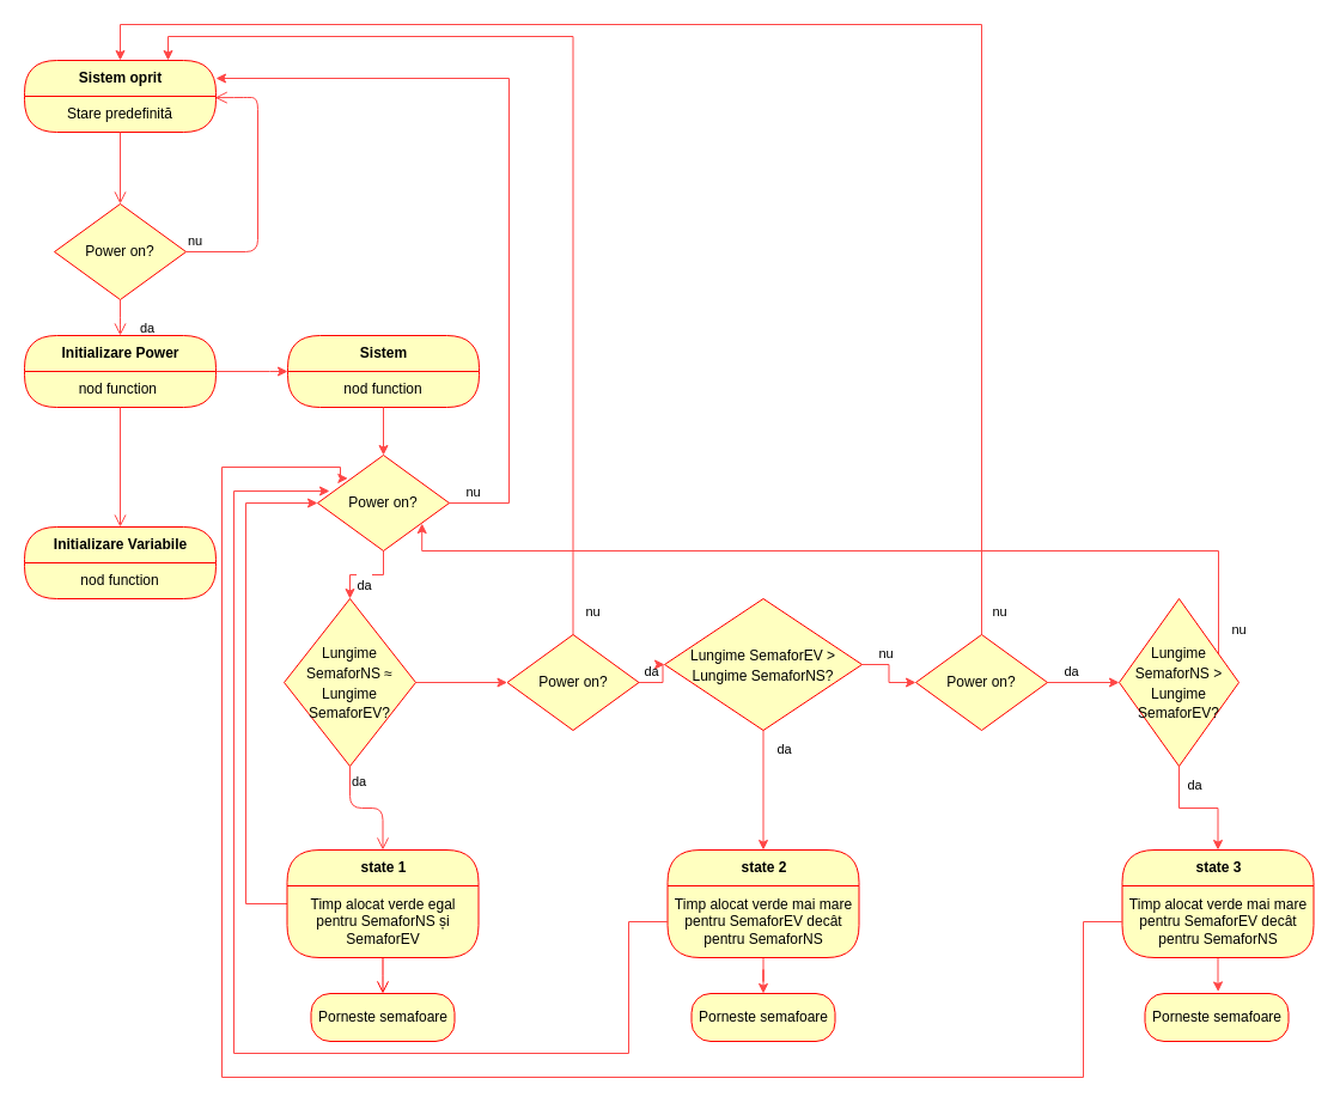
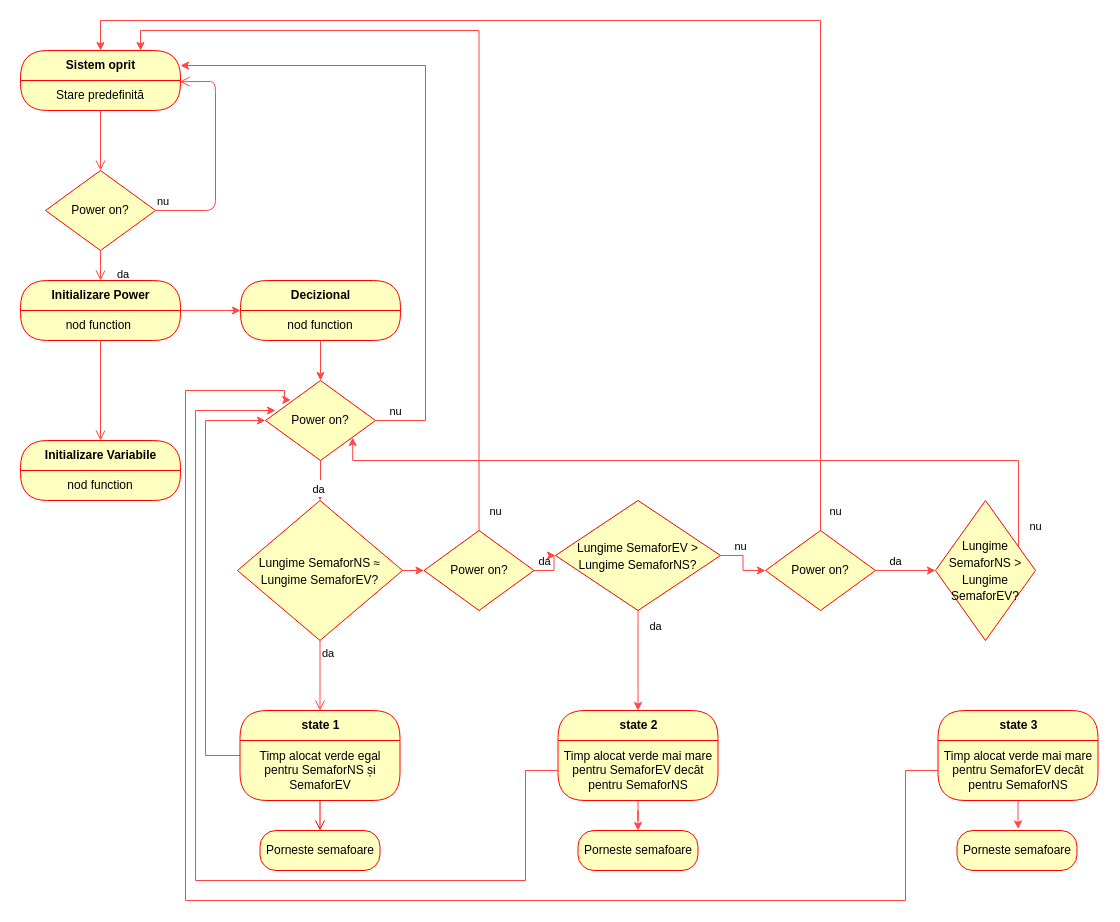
  <mxCell id="0" />
  <mxCell id="1" parent="0" />
  <mxCell id="2" value="Power on?" style="rhombus;whiteSpace=wrap;html=1;fillColor=#ffffc0;strokeColor=#ff0000;" parent="1" vertex="1"><mxGeometry x="45" y="170" width="110" height="80" as="geometry" /></mxCell>
  <mxCell id="3" value="nu" style="edgeStyle=orthogonalEdgeStyle;html=1;align=left;verticalAlign=bottom;endArrow=open;endSize=8;strokeColor=#FF4545;entryX=0.995;entryY=0.038;entryDx=0;entryDy=0;entryPerimeter=0;" parent="1" source="2" target="21" edge="1"><mxGeometry x="-1" relative="1" as="geometry"><mxPoint x="285" y="110" as="targetPoint" /><Array as="points"><mxPoint x="215" y="210" /><mxPoint x="215" y="81" /><mxPoint x="205" y="81" /></Array></mxGeometry></mxCell>
  <mxCell id="4" value="da" style="edgeStyle=orthogonalEdgeStyle;html=1;align=left;verticalAlign=top;endArrow=open;endSize=8;strokeColor=#FF4545;" parent="1" source="2" edge="1"><mxGeometry x="0.024" y="16" relative="1" as="geometry"><mxPoint x="100" y="280" as="targetPoint" /><mxPoint x="-1" y="-5" as="offset" /></mxGeometry></mxCell>
  <mxCell id="5" value="" style="edgeStyle=orthogonalEdgeStyle;rounded=0;orthogonalLoop=1;jettySize=auto;html=1;strokeColor=#FF4545;" parent="1" source="6" target="12" edge="1"><mxGeometry relative="1" as="geometry"><Array as="points"><mxPoint x="225" y="310" /><mxPoint x="225" y="310" /></Array></mxGeometry></mxCell>
  <mxCell id="6" value="Initializare Power" style="swimlane;html=1;fontStyle=1;align=center;verticalAlign=middle;childLayout=stackLayout;horizontal=1;startSize=30;horizontalStack=0;resizeParent=0;resizeLast=1;container=0;fontColor=#000000;collapsible=0;rounded=1;arcSize=30;strokeColor=#ff0000;fillColor=#ffffc0;swimlaneFillColor=#ffffc0;" parent="1" vertex="1"><mxGeometry x="20" y="280" width="160" height="60" as="geometry" /></mxCell>
  <mxCell id="7" value="nod function&amp;nbsp;" style="text;html=1;strokeColor=none;fillColor=none;align=center;verticalAlign=middle;spacingLeft=4;spacingRight=4;whiteSpace=wrap;overflow=hidden;rotatable=0;fontColor=#000000;" parent="6" vertex="1"><mxGeometry y="30" width="160" height="30" as="geometry" /></mxCell>
  <mxCell id="8" value="" style="edgeStyle=orthogonalEdgeStyle;html=1;verticalAlign=bottom;endArrow=open;endSize=8;strokeColor=#FF4545;entryX=0.5;entryY=0;entryDx=0;entryDy=0;" parent="1" source="6" target="9" edge="1"><mxGeometry relative="1" as="geometry"><mxPoint x="100" y="400" as="targetPoint" /></mxGeometry></mxCell>
  <mxCell id="9" value="Initializare Variabile" style="swimlane;html=1;fontStyle=1;align=center;verticalAlign=middle;childLayout=stackLayout;horizontal=1;startSize=30;horizontalStack=0;resizeParent=0;resizeLast=1;container=0;fontColor=#000000;collapsible=0;rounded=1;arcSize=30;strokeColor=#ff0000;fillColor=#ffffc0;swimlaneFillColor=#ffffc0;" parent="1" vertex="1"><mxGeometry x="20" y="440" width="160" height="60" as="geometry" /></mxCell>
  <mxCell id="10" value="nod function" style="text;html=1;strokeColor=none;fillColor=none;align=center;verticalAlign=middle;spacingLeft=4;spacingRight=4;whiteSpace=wrap;overflow=hidden;rotatable=0;fontColor=#000000;" parent="9" vertex="1"><mxGeometry y="30" width="160" height="30" as="geometry" /></mxCell>
- <mxCell id="11" value="Sistem" style="swimlane;html=1;fontStyle=1;align=center;verticalAlign=middle;childLayout=stackLayout;horizontal=1;startSize=30;horizontalStack=0;resizeParent=0;resizeLast=1;container=0;fontColor=#000000;collapsible=0;rounded=1;arcSize=30;strokeColor=#ff0000;fillColor=#ffffc0;swimlaneFillColor=#ffffc0;" parent="1" vertex="1"><mxGeometry x="240" y="280" width="160" height="60" as="geometry" /></mxCell>
+ <mxCell id="11" value="Decizional" style="swimlane;html=1;fontStyle=1;align=center;verticalAlign=middle;childLayout=stackLayout;horizontal=1;startSize=30;horizontalStack=0;resizeParent=0;resizeLast=1;container=0;fontColor=#000000;collapsible=0;rounded=1;arcSize=30;strokeColor=#ff0000;fillColor=#ffffc0;swimlaneFillColor=#ffffc0;" parent="1" vertex="1"><mxGeometry x="240" y="280" width="160" height="60" as="geometry" /></mxCell>
  <mxCell id="12" value="nod function" style="text;html=1;strokeColor=none;fillColor=none;align=center;verticalAlign=middle;spacingLeft=4;spacingRight=4;whiteSpace=wrap;overflow=hidden;rotatable=0;fontColor=#000000;" parent="11" vertex="1"><mxGeometry y="30" width="160" height="30" as="geometry" /></mxCell>
  <mxCell id="13" value="" style="edgeStyle=orthogonalEdgeStyle;rounded=0;orthogonalLoop=1;jettySize=auto;html=1;strokeColor=#FF4545;fontSize=14;" parent="1" source="14" target="39" edge="1"><mxGeometry relative="1" as="geometry" /></mxCell>
- <mxCell id="14" value="&lt;font style=&quot;font-size: 12px&quot;&gt;Lungime SemaforNS&amp;nbsp;≈ Lungime SemaforEV?&lt;/font&gt;" style="rhombus;whiteSpace=wrap;html=1;fillColor=#ffffc0;strokeColor=#ff0000;fontSize=14;" parent="1" vertex="1"><mxGeometry x="237" y="500" width="110" height="140" as="geometry" /></mxCell>
+ <mxCell id="14" value="&lt;font style=&quot;font-size: 12px&quot;&gt;Lungime SemaforNS&amp;nbsp;≈ Lungime SemaforEV?&lt;/font&gt;" style="rhombus;whiteSpace=wrap;html=1;fillColor=#ffffc0;strokeColor=#ff0000;fontSize=14;" parent="1" vertex="1"><mxGeometry x="237" y="500" width="165" height="140" as="geometry" /></mxCell>
  <mxCell id="15" value="da" style="edgeStyle=orthogonalEdgeStyle;html=1;align=left;verticalAlign=top;endArrow=open;endSize=8;strokeColor=#FF4545;entryX=0.5;entryY=0;entryDx=0;entryDy=0;" parent="1" source="14" target="17" edge="1"><mxGeometry x="-1" relative="1" as="geometry"><mxPoint x="319.5" y="690" as="targetPoint" /></mxGeometry></mxCell>
  <mxCell id="16" style="edgeStyle=orthogonalEdgeStyle;rounded=0;orthogonalLoop=1;jettySize=auto;html=1;entryX=0;entryY=0.5;entryDx=0;entryDy=0;labelBackgroundColor=none;strokeColor=#FF4545;fontSize=14;" parent="1" source="17" target="35" edge="1"><mxGeometry relative="1" as="geometry"><Array as="points"><mxPoint x="205" y="755" /><mxPoint x="205" y="420" /></Array></mxGeometry></mxCell>
  <mxCell id="17" value="state 1" style="swimlane;html=1;fontStyle=1;align=center;verticalAlign=middle;childLayout=stackLayout;horizontal=1;startSize=30;horizontalStack=0;resizeParent=0;resizeLast=1;container=0;fontColor=#000000;collapsible=0;rounded=1;arcSize=30;strokeColor=#ff0000;fillColor=#ffffc0;swimlaneFillColor=#ffffc0;" parent="1" vertex="1"><mxGeometry x="239.5" y="710" width="160" height="90" as="geometry" /></mxCell>
  <mxCell id="18" value="Timp alocat verde egal pentru SemaforNS și SemaforEV" style="text;html=1;strokeColor=none;fillColor=none;align=center;verticalAlign=middle;spacingLeft=4;spacingRight=4;whiteSpace=wrap;overflow=hidden;rotatable=0;fontColor=#000000;" parent="17" vertex="1"><mxGeometry y="30" width="160" height="60" as="geometry" /></mxCell>
  <mxCell id="19" value="" style="edgeStyle=orthogonalEdgeStyle;html=1;verticalAlign=bottom;endArrow=open;endSize=8;strokeColor=#ff0000;fontSize=14;" parent="1" source="17" edge="1"><mxGeometry relative="1" as="geometry"><mxPoint x="319.5" y="830" as="targetPoint" /></mxGeometry></mxCell>
  <mxCell id="20" value="Sistem oprit" style="swimlane;html=1;fontStyle=1;align=center;verticalAlign=middle;childLayout=stackLayout;horizontal=1;startSize=30;horizontalStack=0;resizeParent=0;resizeLast=1;container=0;fontColor=#000000;collapsible=0;rounded=1;arcSize=30;strokeColor=#ff0000;fillColor=#ffffc0;swimlaneFillColor=#ffffc0;" parent="1" vertex="1"><mxGeometry x="20" y="50" width="160" height="60" as="geometry" /></mxCell>
  <mxCell id="21" value="Stare predefinită" style="text;html=1;strokeColor=none;fillColor=none;align=center;verticalAlign=middle;spacingLeft=4;spacingRight=4;whiteSpace=wrap;overflow=hidden;rotatable=0;fontColor=#000000;" parent="20" vertex="1"><mxGeometry y="30" width="160" height="30" as="geometry" /></mxCell>
  <mxCell id="22" value="" style="edgeStyle=orthogonalEdgeStyle;html=1;verticalAlign=bottom;endArrow=open;endSize=8;strokeColor=#FF4545;fontSize=14;entryX=0.5;entryY=0;entryDx=0;entryDy=0;" parent="1" source="20" target="2" edge="1"><mxGeometry relative="1" as="geometry"><mxPoint x="100" y="150" as="targetPoint" /></mxGeometry></mxCell>
  <mxCell id="23" value="Porneste semafoare" style="rounded=1;whiteSpace=wrap;html=1;arcSize=40;fontColor=#000000;fillColor=#ffffc0;strokeColor=#ff0000;" parent="1" vertex="1"><mxGeometry x="259.5" y="830" width="120" height="40" as="geometry" /></mxCell>
  <mxCell id="24" value="&lt;font style=&quot;font-size: 11px&quot;&gt;da&lt;/font&gt;" style="edgeStyle=orthogonalEdgeStyle;rounded=0;orthogonalLoop=1;jettySize=auto;html=1;fontSize=14;strokeColor=#FF4545;" parent="1" source="26" target="31" edge="1"><mxGeometry x="-0.708" y="17" relative="1" as="geometry"><mxPoint as="offset" /></mxGeometry></mxCell>
  <mxCell id="25" value="&lt;font style=&quot;font-size: 11px&quot;&gt;nu&lt;/font&gt;" style="edgeStyle=orthogonalEdgeStyle;rounded=0;orthogonalLoop=1;jettySize=auto;html=1;labelBackgroundColor=none;strokeColor=#FF4545;fontSize=14;" parent="1" source="26" target="46" edge="1"><mxGeometry x="-0.333" y="10" relative="1" as="geometry"><mxPoint as="offset" /></mxGeometry></mxCell>
  <mxCell id="26" value="&lt;font style=&quot;font-size: 12px&quot;&gt;Lungime SemaforEV &amp;gt; Lungime SemaforNS?&lt;/font&gt;" style="rhombus;whiteSpace=wrap;html=1;fillColor=#ffffc0;strokeColor=#ff0000;fontSize=14;" parent="1" vertex="1"><mxGeometry x="555" y="500" width="165" height="110" as="geometry" /></mxCell>
- <mxCell id="27" value="&lt;font style=&quot;font-size: 11px&quot;&gt;da&lt;/font&gt;" style="edgeStyle=orthogonalEdgeStyle;rounded=0;orthogonalLoop=1;jettySize=auto;html=1;labelBackgroundColor=none;strokeColor=#FF4545;fontSize=14;" parent="1" source="29" target="41" edge="1"><mxGeometry x="-0.714" y="13" relative="1" as="geometry"><mxPoint as="offset" /></mxGeometry></mxCell>
  <mxCell id="28" value="&lt;font style=&quot;font-size: 11px&quot;&gt;nu&lt;/font&gt;" style="edgeStyle=orthogonalEdgeStyle;rounded=0;orthogonalLoop=1;jettySize=auto;html=1;entryX=0.793;entryY=0.713;entryDx=0;entryDy=0;entryPerimeter=0;labelBackgroundColor=none;strokeColor=#FF4545;fontSize=14;" parent="1" source="29" target="35" edge="1"><mxGeometry x="-0.947" y="-17" relative="1" as="geometry"><Array as="points"><mxPoint x="1018" y="460" /><mxPoint x="352" y="460" /></Array><mxPoint as="offset" /></mxGeometry></mxCell>
  <mxCell id="29" value="&lt;font style=&quot;font-size: 12px&quot;&gt;Lungime SemaforNS &amp;gt; Lungime SemaforEV?&lt;/font&gt;" style="rhombus;whiteSpace=wrap;html=1;fillColor=#ffffc0;strokeColor=#ff0000;fontSize=14;" parent="1" vertex="1"><mxGeometry x="935" y="500" width="100" height="140" as="geometry" /></mxCell>
  <mxCell id="30" style="edgeStyle=orthogonalEdgeStyle;rounded=0;orthogonalLoop=1;jettySize=auto;html=1;entryX=0.5;entryY=0;entryDx=0;entryDy=0;labelBackgroundColor=none;strokeColor=#FF4545;fontSize=14;" parent="1" source="31" target="47" edge="1"><mxGeometry relative="1" as="geometry" /></mxCell>
  <mxCell id="31" value="state 2" style="swimlane;html=1;fontStyle=1;align=center;verticalAlign=middle;childLayout=stackLayout;horizontal=1;startSize=30;horizontalStack=0;resizeParent=0;resizeLast=1;container=0;fontColor=#000000;collapsible=0;rounded=1;arcSize=30;strokeColor=#ff0000;fillColor=#ffffc0;swimlaneFillColor=#ffffc0;" parent="1" vertex="1"><mxGeometry x="557.5" y="710" width="160" height="90" as="geometry" /></mxCell>
  <mxCell id="32" value="Timp alocat verde mai mare pentru SemaforEV decât pentru SemaforNS" style="text;html=1;strokeColor=none;fillColor=none;align=center;verticalAlign=middle;spacingLeft=4;spacingRight=4;whiteSpace=wrap;overflow=hidden;rotatable=0;fontColor=#000000;" parent="31" vertex="1"><mxGeometry y="30" width="160" height="60" as="geometry" /></mxCell>
  <mxCell id="33" value="&lt;font style=&quot;font-size: 11px&quot;&gt;da&lt;/font&gt;" style="edgeStyle=orthogonalEdgeStyle;rounded=0;orthogonalLoop=1;jettySize=auto;html=1;strokeColor=#FF4545;fontSize=14;" parent="1" source="35" target="14" edge="1"><mxGeometry x="0.001" y="18" relative="1" as="geometry"><mxPoint x="-2" y="-10" as="offset" /></mxGeometry></mxCell>
  <mxCell id="34" value="&lt;font style=&quot;font-size: 11px&quot;&gt;nu&lt;/font&gt;" style="edgeStyle=orthogonalEdgeStyle;rounded=0;orthogonalLoop=1;jettySize=auto;html=1;strokeColor=#FF4545;fontSize=14;entryX=1;entryY=0.25;entryDx=0;entryDy=0;" parent="1" source="35" target="20" edge="1"><mxGeometry x="-0.939" y="10" relative="1" as="geometry"><mxPoint x="454.5" y="420" as="targetPoint" /><Array as="points"><mxPoint x="425" y="420" /><mxPoint x="425" y="65" /></Array><mxPoint as="offset" /></mxGeometry></mxCell>
  <mxCell id="35" value="Power on?" style="rhombus;whiteSpace=wrap;html=1;fillColor=#ffffc0;strokeColor=#ff0000;" parent="1" vertex="1"><mxGeometry x="265" y="380" width="110" height="80" as="geometry" /></mxCell>
  <mxCell id="36" value="" style="edgeStyle=orthogonalEdgeStyle;rounded=0;orthogonalLoop=1;jettySize=auto;html=1;strokeColor=#FF4545;fontSize=14;" parent="1" source="12" target="35" edge="1"><mxGeometry relative="1" as="geometry" /></mxCell>
  <mxCell id="37" value="&lt;font style=&quot;font-size: 11px&quot;&gt;da&lt;/font&gt;" style="edgeStyle=orthogonalEdgeStyle;rounded=0;orthogonalLoop=1;jettySize=auto;html=1;strokeColor=#FF4545;fontSize=14;labelBackgroundColor=none;" parent="1" source="39" target="26" edge="1"><mxGeometry x="0.653" y="10" relative="1" as="geometry"><mxPoint as="offset" /></mxGeometry></mxCell>
  <mxCell id="38" value="&lt;font style=&quot;font-size: 11px&quot;&gt;nu&lt;/font&gt;" style="edgeStyle=orthogonalEdgeStyle;rounded=0;orthogonalLoop=1;jettySize=auto;html=1;labelBackgroundColor=none;strokeColor=#FF4545;fontSize=14;entryX=0.75;entryY=0;entryDx=0;entryDy=0;" parent="1" source="39" target="20" edge="1"><mxGeometry x="-0.953" y="-16" relative="1" as="geometry"><mxPoint x="478.5" y="450" as="targetPoint" /><Array as="points"><mxPoint x="479" y="30" /><mxPoint x="140" y="30" /></Array><mxPoint as="offset" /></mxGeometry></mxCell>
  <mxCell id="39" value="Power on?" style="rhombus;whiteSpace=wrap;html=1;fillColor=#ffffc0;strokeColor=#ff0000;" parent="1" vertex="1"><mxGeometry x="423.5" y="530" width="110" height="80" as="geometry" /></mxCell>
  <mxCell id="40" style="edgeStyle=orthogonalEdgeStyle;rounded=0;orthogonalLoop=1;jettySize=auto;html=1;entryX=0.51;entryY=-0.039;entryDx=0;entryDy=0;entryPerimeter=0;labelBackgroundColor=none;strokeColor=#FF4545;fontSize=14;" parent="1" source="41" target="48" edge="1"><mxGeometry relative="1" as="geometry" /></mxCell>
  <mxCell id="41" value="state 3" style="swimlane;html=1;fontStyle=1;align=center;verticalAlign=middle;childLayout=stackLayout;horizontal=1;startSize=30;horizontalStack=0;resizeParent=0;resizeLast=1;container=0;fontColor=#000000;collapsible=0;rounded=1;arcSize=30;strokeColor=#ff0000;fillColor=#ffffc0;swimlaneFillColor=#ffffc0;" parent="1" vertex="1"><mxGeometry x="937.5" y="710" width="160" height="90" as="geometry" /></mxCell>
  <mxCell id="42" value="Timp alocat verde mai mare pentru SemaforEV decât pentru SemaforNS" style="text;html=1;strokeColor=none;fillColor=none;align=center;verticalAlign=middle;spacingLeft=4;spacingRight=4;whiteSpace=wrap;overflow=hidden;rotatable=0;fontColor=#000000;" parent="41" vertex="1"><mxGeometry y="30" width="160" height="60" as="geometry" /></mxCell>
  <mxCell id="43" value="Timp alocat verde mai mare pentru SemaforEV decat pentru SemaforNS" style="text;html=1;strokeColor=none;fillColor=none;align=center;verticalAlign=middle;spacingLeft=4;spacingRight=4;whiteSpace=wrap;overflow=hidden;rotatable=0;fontColor=#000000;" parent="41" vertex="1"><mxGeometry y="90" width="160" as="geometry" /></mxCell>
  <mxCell id="44" value="&lt;font style=&quot;font-size: 11px&quot;&gt;da&lt;/font&gt;" style="edgeStyle=orthogonalEdgeStyle;rounded=0;orthogonalLoop=1;jettySize=auto;html=1;labelBackgroundColor=none;strokeColor=#FF4545;fontSize=14;" parent="1" source="46" target="29" edge="1"><mxGeometry x="-0.333" y="10" relative="1" as="geometry"><mxPoint as="offset" /></mxGeometry></mxCell>
  <mxCell id="45" value="&lt;font style=&quot;font-size: 11px&quot;&gt;nu&lt;/font&gt;" style="edgeStyle=orthogonalEdgeStyle;rounded=0;orthogonalLoop=1;jettySize=auto;html=1;entryX=0.5;entryY=0;entryDx=0;entryDy=0;labelBackgroundColor=none;strokeColor=#FF4545;fontSize=14;" parent="1" source="46" target="20" edge="1"><mxGeometry x="-0.968" y="-15" relative="1" as="geometry"><Array as="points"><mxPoint x="820" y="20" /><mxPoint x="100" y="20" /></Array><mxPoint as="offset" /></mxGeometry></mxCell>
  <mxCell id="46" value="Power on?" style="rhombus;whiteSpace=wrap;html=1;fillColor=#ffffc0;strokeColor=#ff0000;" parent="1" vertex="1"><mxGeometry x="765" y="530" width="110" height="80" as="geometry" /></mxCell>
  <mxCell id="47" value="Porneste semafoare" style="rounded=1;whiteSpace=wrap;html=1;arcSize=40;fontColor=#000000;fillColor=#ffffc0;strokeColor=#ff0000;" parent="1" vertex="1"><mxGeometry x="577.5" y="830" width="120" height="40" as="geometry" /></mxCell>
  <mxCell id="48" value="Porneste semafoare" style="rounded=1;whiteSpace=wrap;html=1;arcSize=40;fontColor=#000000;fillColor=#ffffc0;strokeColor=#ff0000;" parent="1" vertex="1"><mxGeometry x="956.5" y="830" width="120" height="40" as="geometry" /></mxCell>
  <mxCell id="49" style="edgeStyle=orthogonalEdgeStyle;rounded=0;orthogonalLoop=1;jettySize=auto;html=1;entryX=0.091;entryY=0.375;entryDx=0;entryDy=0;entryPerimeter=0;labelBackgroundColor=none;strokeColor=#FF4545;fontSize=14;" parent="1" source="32" target="35" edge="1"><mxGeometry relative="1" as="geometry"><Array as="points"><mxPoint x="525" y="770" /><mxPoint x="525" y="880" /><mxPoint x="195" y="880" /><mxPoint x="195" y="410" /></Array></mxGeometry></mxCell>
  <mxCell id="50" style="edgeStyle=orthogonalEdgeStyle;rounded=0;orthogonalLoop=1;jettySize=auto;html=1;entryX=0.23;entryY=0.242;entryDx=0;entryDy=0;entryPerimeter=0;labelBackgroundColor=none;strokeColor=#FF4545;fontSize=14;" parent="1" source="42" target="35" edge="1"><mxGeometry relative="1" as="geometry"><Array as="points"><mxPoint x="905" y="770" /><mxPoint x="905" y="900" /><mxPoint x="185" y="900" /><mxPoint x="185" y="390" /><mxPoint x="284" y="390" /><mxPoint x="284" y="399" /></Array></mxGeometry></mxCell>
